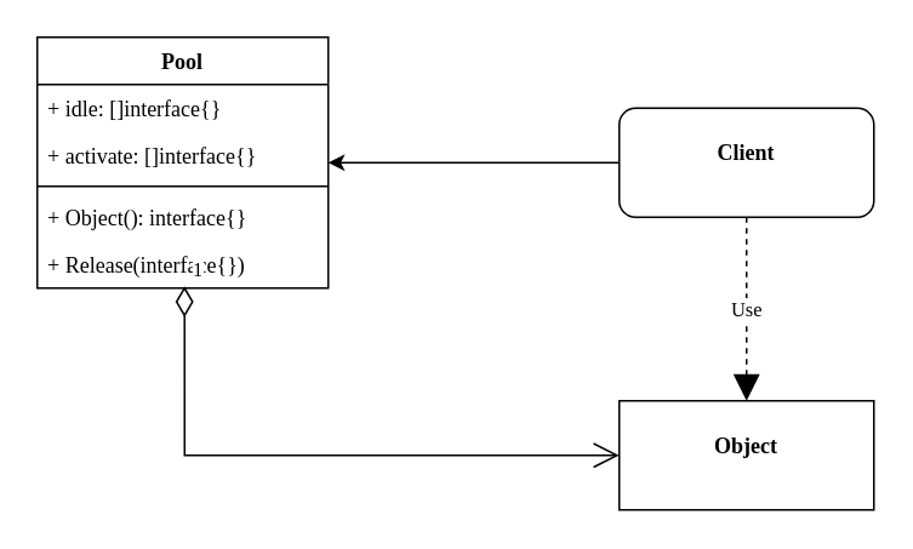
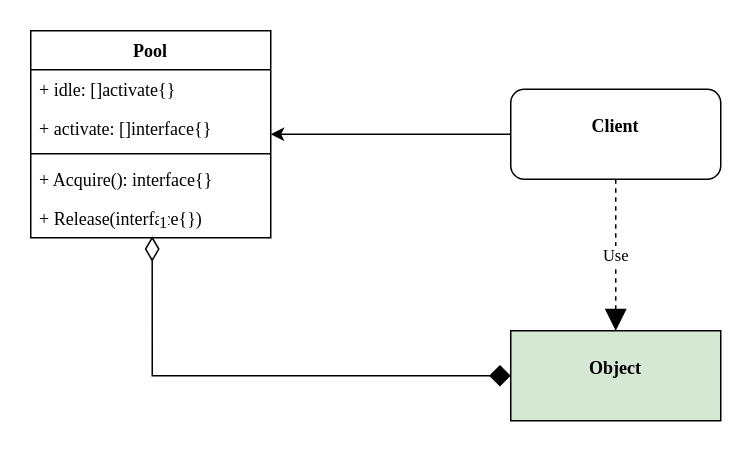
  <mxCell id="0" />
  <mxCell id="1" parent="0" />
  <mxCell id="2" value="Pool" style="swimlane;fontStyle=1;align=center;verticalAlign=top;childLayout=stackLayout;horizontal=1;startSize=26;horizontalStack=0;resizeParent=1;resizeParentMax=0;resizeLast=0;collapsible=1;marginBottom=0;fontFamily=Times New Roman;" vertex="1" parent="1"><mxGeometry x="20" y="20" width="160" height="138" as="geometry" /></mxCell>
- <mxCell id="3" value="+ idle: []interface{}&#10;" style="text;strokeColor=none;fillColor=none;align=left;verticalAlign=top;spacingLeft=4;spacingRight=4;overflow=hidden;rotatable=0;points=[[0,0.5],[1,0.5]];portConstraint=eastwest;fontFamily=Times New Roman;" vertex="1" parent="2"><mxGeometry y="26" width="160" height="26" as="geometry" /></mxCell>
+ <mxCell id="3" value="+ idle: []activate{}&#10;" style="text;strokeColor=none;fillColor=none;align=left;verticalAlign=top;spacingLeft=4;spacingRight=4;overflow=hidden;rotatable=0;points=[[0,0.5],[1,0.5]];portConstraint=eastwest;fontFamily=Times New Roman;" vertex="1" parent="2"><mxGeometry y="26" width="160" height="26" as="geometry" /></mxCell>
  <mxCell id="4" value="+ activate: []interface{}" style="text;strokeColor=none;fillColor=none;align=left;verticalAlign=top;spacingLeft=4;spacingRight=4;overflow=hidden;rotatable=0;points=[[0,0.5],[1,0.5]];portConstraint=eastwest;fontFamily=Times New Roman;" vertex="1" parent="2"><mxGeometry y="52" width="160" height="26" as="geometry" /></mxCell>
  <mxCell id="5" value="" style="line;strokeWidth=1;fillColor=none;align=left;verticalAlign=middle;spacingTop=-1;spacingLeft=3;spacingRight=3;rotatable=0;labelPosition=right;points=[];portConstraint=eastwest;strokeColor=inherit;fontFamily=Times New Roman;" vertex="1" parent="2"><mxGeometry y="78" width="160" height="8" as="geometry" /></mxCell>
- <mxCell id="6" value="+ Object(): interface{}&#10;" style="text;strokeColor=none;fillColor=none;align=left;verticalAlign=top;spacingLeft=4;spacingRight=4;overflow=hidden;rotatable=0;points=[[0,0.5],[1,0.5]];portConstraint=eastwest;fontFamily=Times New Roman;" vertex="1" parent="2"><mxGeometry y="86" width="160" height="26" as="geometry" /></mxCell>
+ <mxCell id="6" value="+ Acquire(): interface{}&#10;" style="text;strokeColor=none;fillColor=none;align=left;verticalAlign=top;spacingLeft=4;spacingRight=4;overflow=hidden;rotatable=0;points=[[0,0.5],[1,0.5]];portConstraint=eastwest;fontFamily=Times New Roman;" vertex="1" parent="2"><mxGeometry y="86" width="160" height="26" as="geometry" /></mxCell>
  <mxCell id="7" value="+ Release(interface{})" style="text;strokeColor=none;fillColor=none;align=left;verticalAlign=top;spacingLeft=4;spacingRight=4;overflow=hidden;rotatable=0;points=[[0,0.5],[1,0.5]];portConstraint=eastwest;fontFamily=Times New Roman;" vertex="1" parent="2"><mxGeometry y="112" width="160" height="26" as="geometry" /></mxCell>
  <mxCell id="8" style="edgeStyle=orthogonalEdgeStyle;rounded=0;orthogonalLoop=1;jettySize=auto;html=1;exitX=0;exitY=0.5;exitDx=0;exitDy=0;fontFamily=Times New Roman;" edge="1" parent="1" source="9" target="2"><mxGeometry relative="1" as="geometry" /></mxCell>
  <mxCell id="9" value="&lt;p style=&quot;margin:0px;margin-top:4px;text-align:center;&quot;&gt;&lt;br&gt;&lt;b&gt;Client&lt;/b&gt;&lt;/p&gt;" style="verticalAlign=top;align=left;overflow=fill;fontSize=12;fontFamily=Times New Roman;html=1;rounded=1;" vertex="1" parent="1"><mxGeometry x="340" y="59" width="140" height="60" as="geometry" /></mxCell>
- <mxCell id="10" value="&lt;p style=&quot;margin:0px;margin-top:4px;text-align:center;&quot;&gt;&lt;br&gt;&lt;b&gt;Object&lt;/b&gt;&lt;/p&gt;" style="verticalAlign=top;align=left;overflow=fill;fontSize=12;fontFamily=Times New Roman;html=1;" vertex="1" parent="1"><mxGeometry x="340" y="220" width="140" height="60" as="geometry" /></mxCell>
- <mxCell id="11" value="1" style="endArrow=open;html=1;endSize=12;startArrow=diamondThin;startSize=14;startFill=0;edgeStyle=orthogonalEdgeStyle;align=left;verticalAlign=bottom;rounded=0;fontFamily=Times New Roman;exitX=0.506;exitY=0.962;exitDx=0;exitDy=0;exitPerimeter=0;entryX=0;entryY=0.5;entryDx=0;entryDy=0;" edge="1" parent="1" source="7" target="10"><mxGeometry x="-1" y="3" relative="1" as="geometry"><mxPoint x="90" y="240" as="sourcePoint" /><mxPoint x="250" y="240" as="targetPoint" /></mxGeometry></mxCell>
+ <mxCell id="10" value="&lt;p style=&quot;margin:0px;margin-top:4px;text-align:center;&quot;&gt;&lt;br&gt;&lt;b&gt;Object&lt;/b&gt;&lt;/p&gt;" style="verticalAlign=top;align=left;overflow=fill;fontSize=12;fontFamily=Times New Roman;html=1;fillColor=#d5e8d4;" vertex="1" parent="1"><mxGeometry x="340" y="220" width="140" height="60" as="geometry" /></mxCell>
+ <mxCell id="11" value="1" style="endArrow=diamond;html=1;endSize=12;startArrow=diamondThin;startSize=14;startFill=0;edgeStyle=orthogonalEdgeStyle;align=left;verticalAlign=bottom;rounded=0;fontFamily=Times New Roman;exitX=0.506;exitY=0.962;exitDx=0;exitDy=0;exitPerimeter=0;entryX=0;entryY=0.5;entryDx=0;entryDy=0;" edge="1" parent="1" source="7" target="10"><mxGeometry x="-1" y="3" relative="1" as="geometry"><mxPoint x="90" y="240" as="sourcePoint" /><mxPoint x="250" y="240" as="targetPoint" /></mxGeometry></mxCell>
  <mxCell id="12" value="Use" style="endArrow=block;endSize=12;dashed=1;html=1;rounded=0;fontFamily=Times New Roman;exitX=0.5;exitY=1;exitDx=0;exitDy=0;" edge="1" parent="1" source="9" target="10"><mxGeometry width="160" relative="1" as="geometry"><mxPoint x="220" y="380" as="sourcePoint" /><mxPoint x="380" y="380" as="targetPoint" /></mxGeometry></mxCell>
